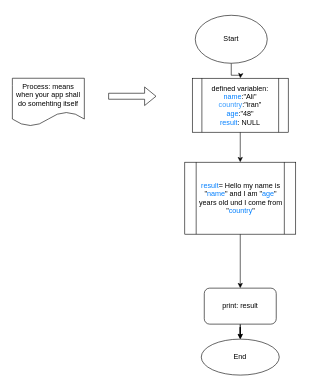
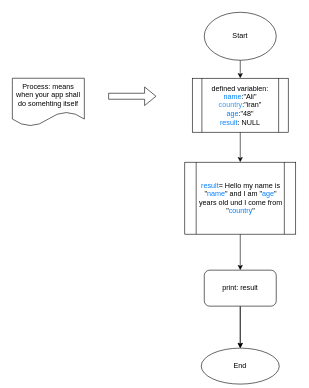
  <mxCell id="0" />
  <mxCell id="1" parent="0" />
  <mxCell id="2" value="" style="edgeStyle=orthogonalEdgeStyle;rounded=0;orthogonalLoop=1;jettySize=auto;html=1;" edge="1" parent="1" source="3"><mxGeometry relative="1" as="geometry"><mxPoint x="400" y="130" as="targetPoint" /></mxGeometry></mxCell>
- <mxCell id="3" value="Start" style="ellipse;whiteSpace=wrap;html=1;" vertex="1" parent="1"><mxGeometry x="325" y="25" width="120" height="80" as="geometry" /></mxCell>
+ <mxCell id="3" value="Start" style="ellipse;whiteSpace=wrap;html=1;" vertex="1" parent="1"><mxGeometry x="340" y="20" width="120" height="80" as="geometry" /></mxCell>
  <mxCell id="4" value="" style="edgeStyle=orthogonalEdgeStyle;rounded=0;orthogonalLoop=1;jettySize=auto;html=1;" edge="1" parent="1" source="5" target="13"><mxGeometry relative="1" as="geometry" /></mxCell>
  <mxCell id="5" value="&lt;font style=&quot;color: rgb(0, 127, 255);&quot;&gt;result&lt;/font&gt;= Hello my name is &quot;&lt;font style=&quot;color: rgb(0, 127, 255);&quot;&gt;name&lt;/font&gt;&quot; and I am &quot;&lt;font style=&quot;color: rgb(0, 127, 255);&quot;&gt;age&lt;/font&gt;&quot; years old und I come from &quot;&lt;font style=&quot;color: rgb(0, 127, 255);&quot;&gt;country&lt;/font&gt;&quot;" style="shape=process;whiteSpace=wrap;html=1;backgroundOutline=1;" vertex="1" parent="1"><mxGeometry x="307.5" y="270" width="185" height="120" as="geometry" /></mxCell>
  <mxCell id="6" style="edgeStyle=orthogonalEdgeStyle;rounded=0;orthogonalLoop=1;jettySize=auto;html=1;exitX=0.5;exitY=1;exitDx=0;exitDy=0;" edge="1" parent="1" source="8"><mxGeometry relative="1" as="geometry"><mxPoint x="400" y="190" as="targetPoint" /></mxGeometry></mxCell>
  <mxCell id="7" value="" style="edgeStyle=orthogonalEdgeStyle;rounded=0;orthogonalLoop=1;jettySize=auto;html=1;" edge="1" parent="1" source="8" target="5"><mxGeometry relative="1" as="geometry" /></mxCell>
  <mxCell id="8" value="defined variablen: &lt;font style=&quot;color: rgb(0, 127, 255);&quot;&gt;name&lt;/font&gt;:&quot;Ali&quot;&lt;div&gt;&lt;font style=&quot;color: rgb(51, 153, 255);&quot;&gt;country&lt;/font&gt;:&quot;iran&quot;&lt;/div&gt;&lt;div&gt;&lt;font style=&quot;color: rgb(0, 127, 255);&quot;&gt;age&lt;/font&gt;:&quot;48&quot;&lt;/div&gt;&lt;div&gt;&lt;font style=&quot;color: rgb(0, 127, 255);&quot;&gt;result&lt;/font&gt;: NULL&lt;/div&gt;" style="shape=process;whiteSpace=wrap;html=1;backgroundOutline=1;" vertex="1" parent="1"><mxGeometry x="320" y="130" width="160" height="90" as="geometry" /></mxCell>
  <mxCell id="9" value="Process: means when your app shall do somehting itself" style="shape=document;whiteSpace=wrap;html=1;boundedLbl=1;" vertex="1" parent="1"><mxGeometry x="20" y="130" width="120" height="80" as="geometry" /></mxCell>
  <mxCell id="10" value="" style="shape=flexArrow;endArrow=classic;html=1;rounded=0;" edge="1" parent="1"><mxGeometry width="50" height="50" relative="1" as="geometry"><mxPoint x="180" y="160" as="sourcePoint" /><mxPoint x="260" y="160" as="targetPoint" /></mxGeometry></mxCell>
  <mxCell id="11" value="" style="edgeStyle=orthogonalEdgeStyle;rounded=0;orthogonalLoop=1;jettySize=auto;html=1;" edge="1" parent="1" source="13" target="14"><mxGeometry relative="1" as="geometry" /></mxCell>
  <mxCell id="12" value="" style="edgeStyle=orthogonalEdgeStyle;rounded=0;orthogonalLoop=1;jettySize=auto;html=1;" edge="1" parent="1" source="13" target="14"><mxGeometry relative="1" as="geometry" /></mxCell>
- <mxCell id="13" value="print: result" style="rounded=1;whiteSpace=wrap;html=1;" vertex="1" parent="1"><mxGeometry x="340" y="480" width="120" height="60" as="geometry" /></mxCell>
- <mxCell id="14" value="End" style="ellipse;whiteSpace=wrap;html=1;rounded=1;" vertex="1" parent="1"><mxGeometry x="335" y="565" width="130" height="60" as="geometry" /></mxCell>
+ <mxCell id="13" value="print: result" style="rounded=1;whiteSpace=wrap;html=1;" vertex="1" parent="1"><mxGeometry x="340" y="450" width="120" height="60" as="geometry" /></mxCell>
+ <mxCell id="14" value="End" style="ellipse;whiteSpace=wrap;html=1;rounded=1;" vertex="1" parent="1"><mxGeometry x="335" y="580" width="130" height="60" as="geometry" /></mxCell>
